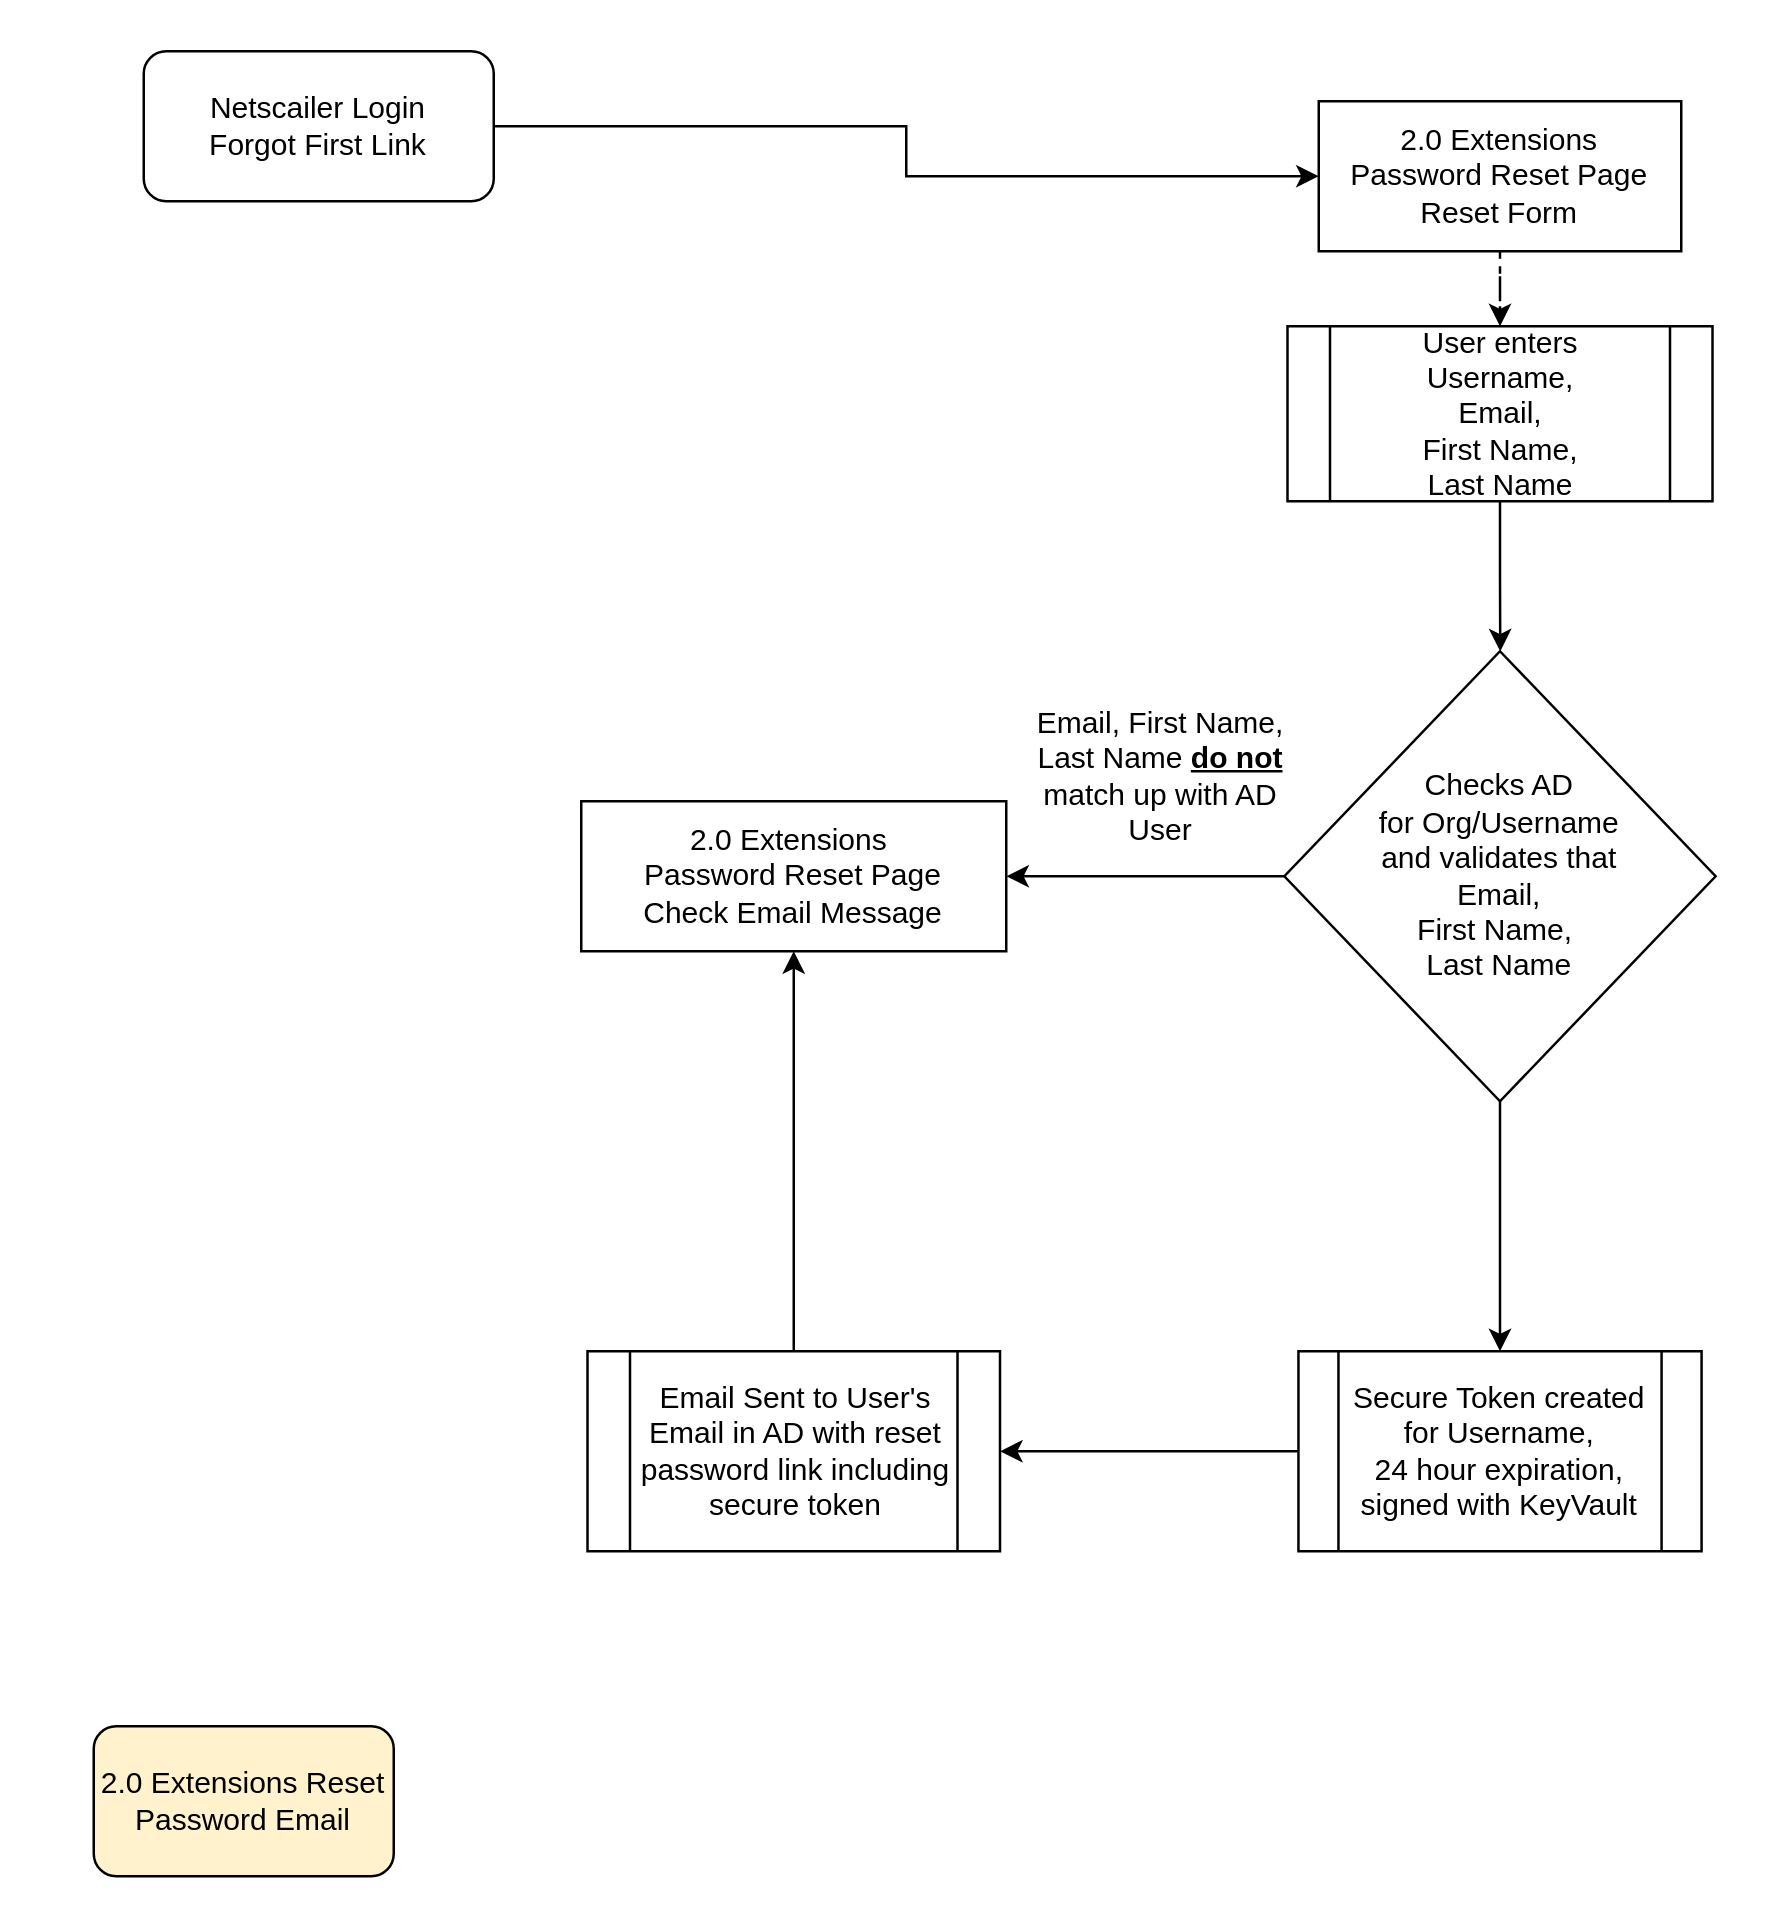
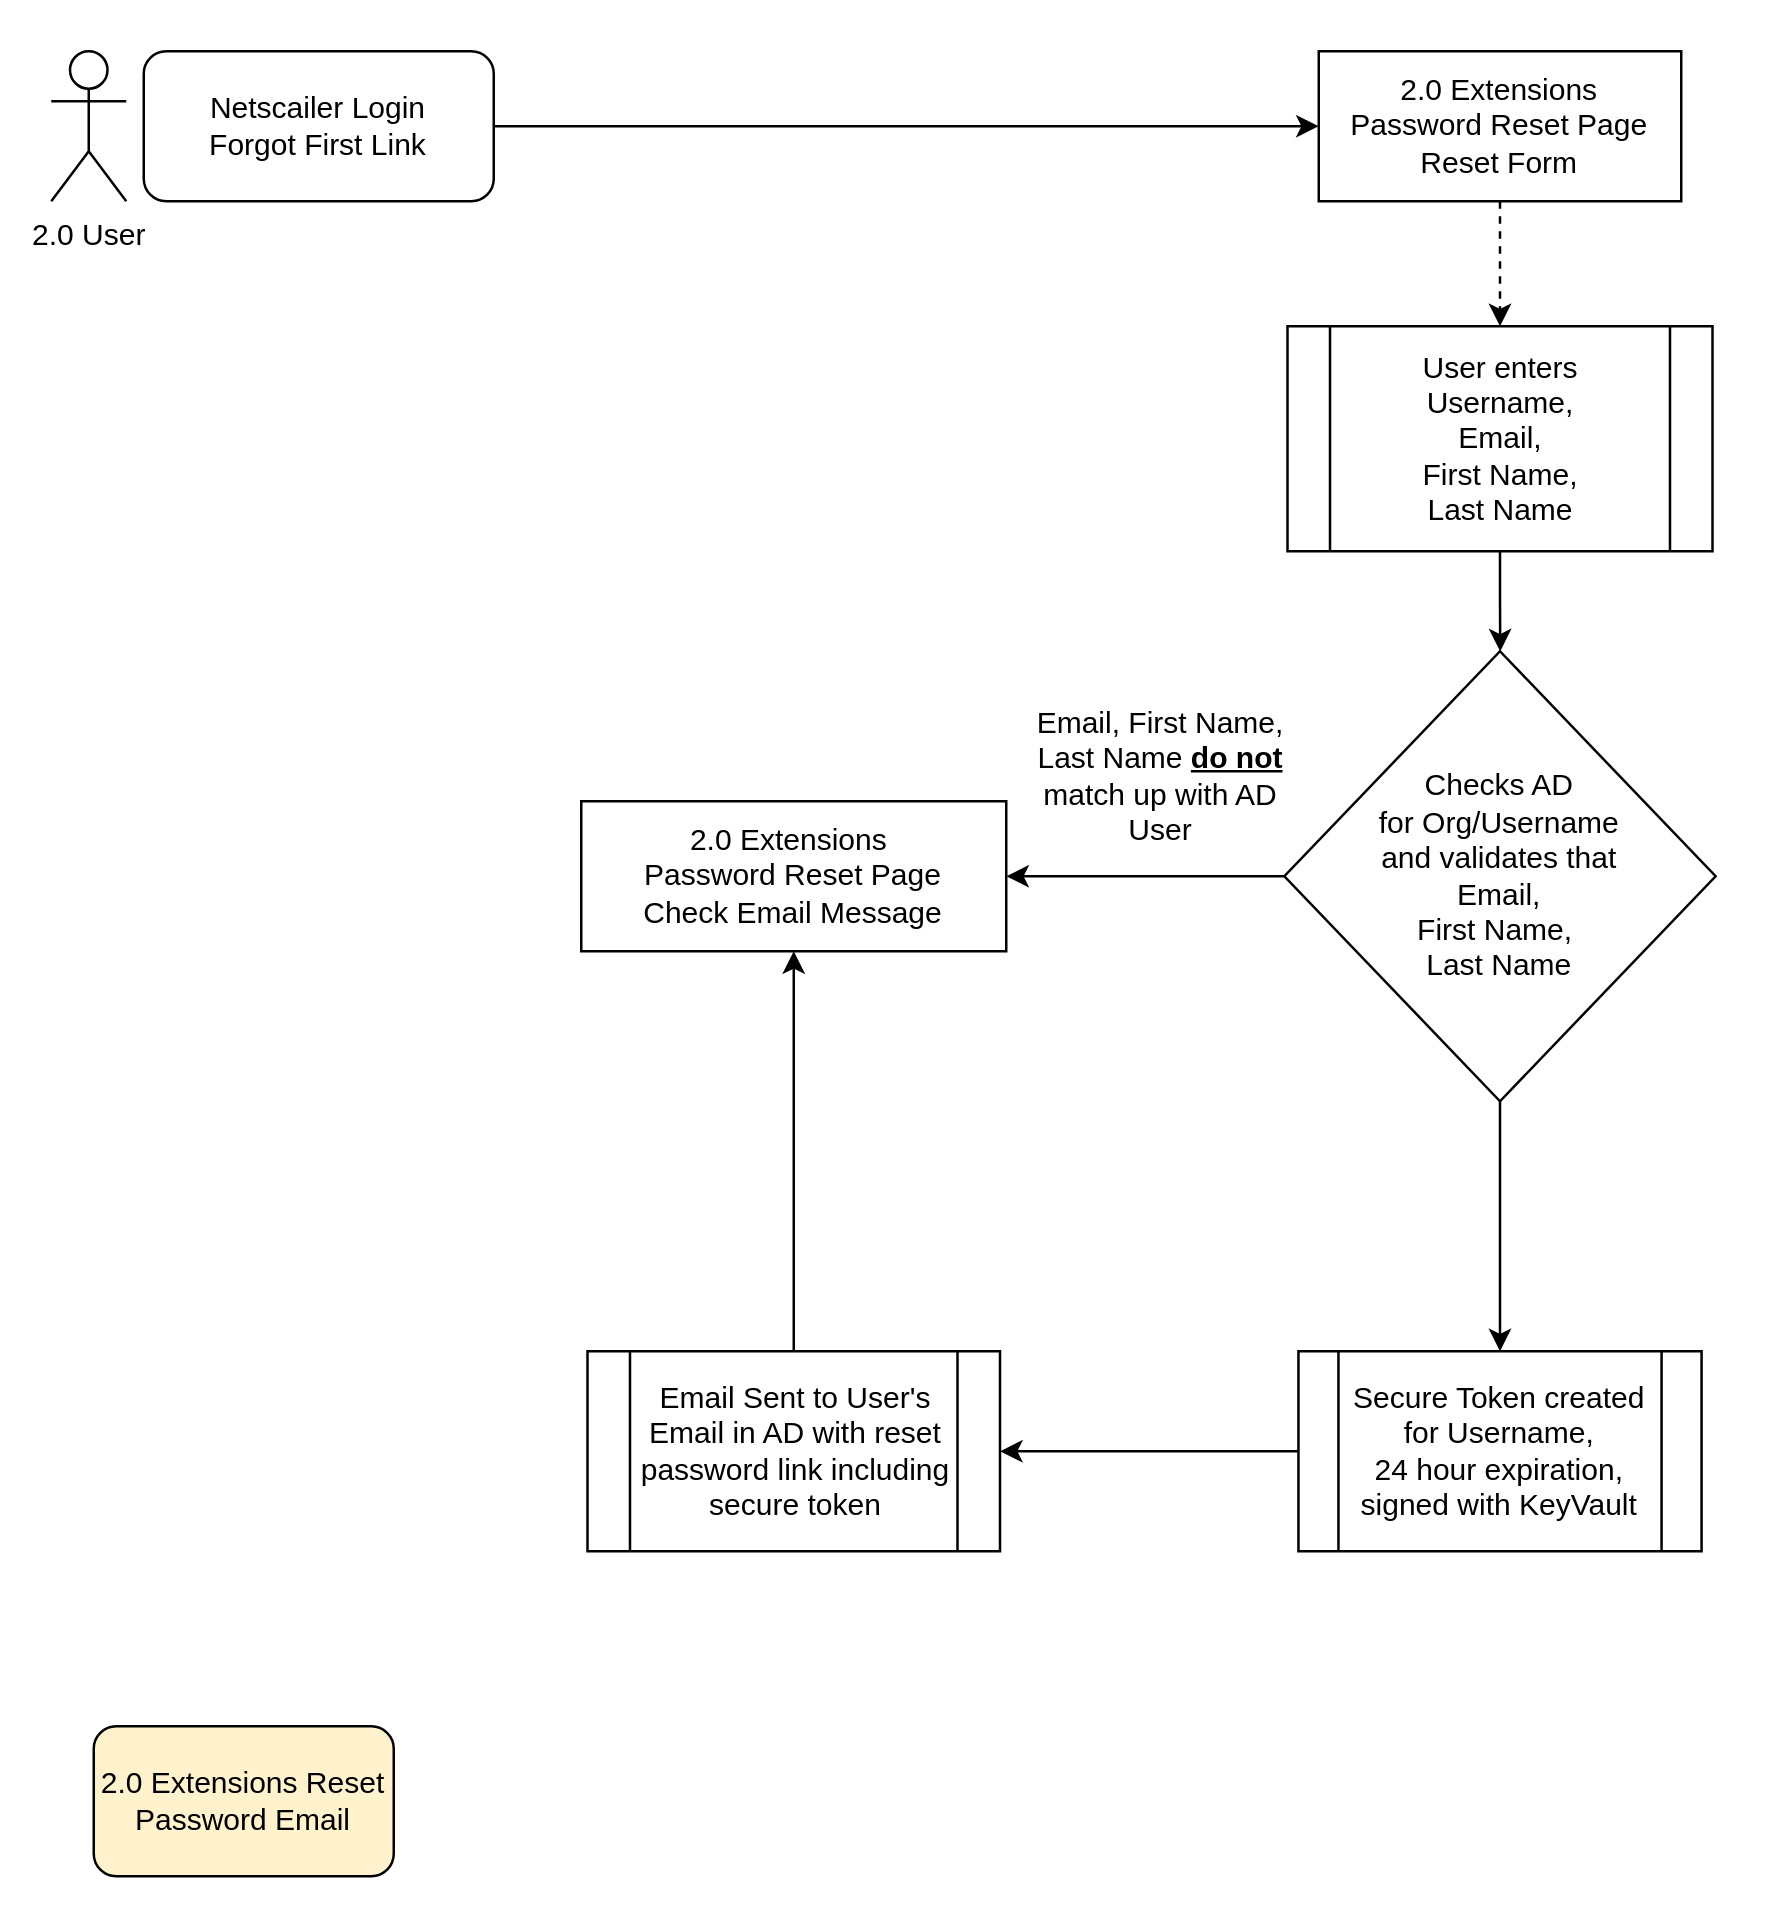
  <mxCell id="0" />
  <mxCell id="1" parent="0" />
  <mxCell id="2" value="" style="edgeStyle=orthogonalEdgeStyle;rounded=0;orthogonalLoop=1;jettySize=auto;html=1;entryX=0;entryY=0.5;entryDx=0;entryDy=0;" edge="1" parent="1" source="3" target="5"><mxGeometry relative="1" as="geometry"><mxPoint x="277" y="50" as="targetPoint" /></mxGeometry></mxCell>
  <mxCell id="3" value="Netscailer Login&lt;br&gt;Forgot First Link" style="rounded=1;whiteSpace=wrap;html=1;" vertex="1" parent="1"><mxGeometry x="57" y="20" width="140" height="60" as="geometry" /></mxCell>
  <mxCell id="4" value="" style="edgeStyle=orthogonalEdgeStyle;rounded=0;orthogonalLoop=1;jettySize=auto;html=1;dashed=1;" edge="1" parent="1" source="5" target="7"><mxGeometry relative="1" as="geometry" /></mxCell>
- <mxCell id="5" value="2.0 Extensions &lt;br&gt;Password Reset Page&lt;br&gt;Reset Form" style="rounded=0;whiteSpace=wrap;html=1;" vertex="1" parent="1"><mxGeometry x="527" y="40" width="145" height="60" as="geometry" /></mxCell>
+ <mxCell id="5" value="2.0 Extensions &lt;br&gt;Password Reset Page&lt;br&gt;Reset Form" style="rounded=0;whiteSpace=wrap;html=1;" vertex="1" parent="1"><mxGeometry x="527" y="20" width="145" height="60" as="geometry" /></mxCell>
  <mxCell id="6" value="" style="edgeStyle=orthogonalEdgeStyle;rounded=0;orthogonalLoop=1;jettySize=auto;html=1;" edge="1" parent="1" source="7" target="10"><mxGeometry relative="1" as="geometry" /></mxCell>
- <mxCell id="7" value="User enters &lt;br&gt;Username, &lt;br&gt;Email, &lt;br&gt;First Name, &lt;br&gt;Last Name" style="shape=process;whiteSpace=wrap;html=1;backgroundOutline=1;" vertex="1" parent="1"><mxGeometry x="514.5" y="130" width="170" height="70" as="geometry" /></mxCell>
+ <mxCell id="7" value="User enters &lt;br&gt;Username, &lt;br&gt;Email, &lt;br&gt;First Name, &lt;br&gt;Last Name" style="shape=process;whiteSpace=wrap;html=1;backgroundOutline=1;" vertex="1" parent="1"><mxGeometry x="514.5" y="130" width="170" height="90" as="geometry" /></mxCell>
  <mxCell id="8" value="" style="edgeStyle=orthogonalEdgeStyle;rounded=0;orthogonalLoop=1;jettySize=auto;html=1;" edge="1" parent="1" source="10" target="14"><mxGeometry relative="1" as="geometry"><mxPoint x="599.5" y="520" as="targetPoint" /></mxGeometry></mxCell>
  <mxCell id="9" value="" style="edgeStyle=orthogonalEdgeStyle;rounded=0;orthogonalLoop=1;jettySize=auto;html=1;" edge="1" parent="1" source="10" target="12"><mxGeometry relative="1" as="geometry"><mxPoint x="433.25" y="350" as="targetPoint" /></mxGeometry></mxCell>
  <mxCell id="10" value="Checks AD &lt;br&gt;for Org/Username &lt;br&gt;and validates that &lt;br&gt;Email, &lt;br&gt;First Name,&amp;nbsp;&lt;br&gt;Last Name" style="rhombus;whiteSpace=wrap;html=1;" vertex="1" parent="1"><mxGeometry x="513.25" y="260" width="172.5" height="180" as="geometry" /></mxCell>
+ <mxCell id="11" value="2.0 User" style="shape=umlActor;verticalLabelPosition=bottom;labelBackgroundColor=#ffffff;verticalAlign=top;html=1;outlineConnect=0;" vertex="1" parent="1"><mxGeometry x="20" y="20" width="30" height="60" as="geometry" /></mxCell>
  <mxCell id="12" value="2.0 Extensions&amp;nbsp;&lt;br&gt;Password Reset Page&lt;br&gt;Check Email Message" style="rounded=0;whiteSpace=wrap;html=1;" vertex="1" parent="1"><mxGeometry x="232" y="320" width="170" height="60" as="geometry" /></mxCell>
  <mxCell id="13" value="" style="edgeStyle=orthogonalEdgeStyle;rounded=0;orthogonalLoop=1;jettySize=auto;html=1;entryX=1;entryY=0.5;entryDx=0;entryDy=0;" edge="1" parent="1" source="14" target="18"><mxGeometry relative="1" as="geometry"><mxPoint x="438.88" y="580" as="targetPoint" /></mxGeometry></mxCell>
  <mxCell id="14" value="Secure Token created for Username,&lt;br&gt;24 hour expiration,&lt;br&gt;signed with KeyVault" style="shape=process;whiteSpace=wrap;html=1;backgroundOutline=1;" vertex="1" parent="1"><mxGeometry x="518.88" y="540" width="161.25" height="80" as="geometry" /></mxCell>
  <mxCell id="15" value="Email, First Name, Last Name &lt;b&gt;&lt;u&gt;do not&lt;/u&gt;&lt;/b&gt; match up with AD User" style="text;html=1;strokeColor=none;fillColor=none;align=center;verticalAlign=middle;whiteSpace=wrap;rounded=0;" vertex="1" parent="1"><mxGeometry x="408.88" y="300" width="110" height="20" as="geometry" /></mxCell>
  <mxCell id="16" value="2.0 Extensions Reset Password Email" style="rounded=1;whiteSpace=wrap;html=1;fillColor=#fff2cc;" vertex="1" parent="1"><mxGeometry x="37" y="690" width="120" height="60" as="geometry" /></mxCell>
  <mxCell id="17" value="" style="edgeStyle=orthogonalEdgeStyle;rounded=0;orthogonalLoop=1;jettySize=auto;html=1;entryX=0.5;entryY=1;entryDx=0;entryDy=0;" edge="1" parent="1" source="18" target="12"><mxGeometry relative="1" as="geometry"><mxPoint x="314.5" y="460" as="targetPoint" /></mxGeometry></mxCell>
  <mxCell id="18" value="Email Sent to User's Email in AD with reset password link including secure token" style="shape=process;whiteSpace=wrap;html=1;backgroundOutline=1;" vertex="1" parent="1"><mxGeometry x="234.5" y="540" width="165" height="80" as="geometry" /></mxCell>
